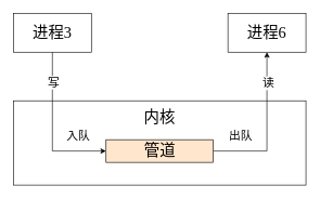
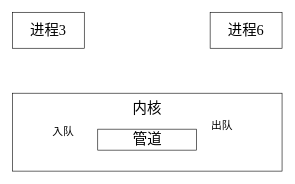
  <mxCell id="0" />
  <mxCell id="1" parent="0" />
  <mxCell id="2" value="" style="rounded=0;whiteSpace=wrap;html=1;" vertex="1" parent="1"><mxGeometry x="20" y="155" width="450" height="130" as="geometry" /></mxCell>
- <mxCell id="3" style="edgeStyle=orthogonalEdgeStyle;rounded=0;orthogonalLoop=1;jettySize=auto;html=1;entryX=0;entryY=0.5;entryDx=0;entryDy=0;exitX=0.5;exitY=1;exitDx=0;exitDy=0;" edge="1" parent="1" source="5" target="9"><mxGeometry relative="1" as="geometry" /></mxCell>
- <mxCell id="4" value="&lt;font style=&quot;font-size: 18px;&quot;&gt;写&lt;/font&gt;" style="edgeLabel;html=1;align=center;verticalAlign=middle;resizable=0;points=[];" vertex="1" connectable="0" parent="3"><mxGeometry x="-0.611" y="1" relative="1" as="geometry"><mxPoint as="offset" /></mxGeometry></mxCell>
  <mxCell id="5" value="&lt;font face=&quot;Comic Sans MS&quot; style=&quot;font-size: 24px;&quot;&gt;进程3&lt;/font&gt;" style="rounded=0;whiteSpace=wrap;html=1;" vertex="1" parent="1"><mxGeometry x="20" y="20" width="120" height="60" as="geometry" /></mxCell>
  <mxCell id="6" value="&lt;font face=&quot;Comic Sans MS&quot; style=&quot;font-size: 24px;&quot;&gt;进程6&lt;/font&gt;" style="rounded=0;whiteSpace=wrap;html=1;" vertex="1" parent="1"><mxGeometry x="350" y="20" width="120" height="60" as="geometry" /></mxCell>
- <mxCell id="7" style="edgeStyle=orthogonalEdgeStyle;rounded=0;orthogonalLoop=1;jettySize=auto;html=1;entryX=0.5;entryY=1;entryDx=0;entryDy=0;" edge="1" parent="1" source="9" target="6"><mxGeometry relative="1" as="geometry" /></mxCell>
- <mxCell id="8" value="&lt;font style=&quot;font-size: 18px;&quot;&gt;读&lt;/font&gt;" style="edgeLabel;html=1;align=center;verticalAlign=middle;resizable=0;points=[];" vertex="1" connectable="0" parent="7"><mxGeometry x="0.6" y="-1" relative="1" as="geometry"><mxPoint as="offset" /></mxGeometry></mxCell>
- <mxCell id="9" value="&lt;font face=&quot;Comic Sans MS&quot; style=&quot;font-size: 24px;&quot;&gt;管道&lt;/font&gt;" style="rounded=0;whiteSpace=wrap;html=1;fillColor=#ffe6cc;" vertex="1" parent="1"><mxGeometry x="162.5" y="215" width="165" height="35" as="geometry" /></mxCell>
+ <mxCell id="9" value="&lt;font face=&quot;Comic Sans MS&quot; style=&quot;font-size: 24px;&quot;&gt;管道&lt;/font&gt;" style="rounded=0;whiteSpace=wrap;html=1;" vertex="1" parent="1"><mxGeometry x="162.5" y="215" width="165" height="35" as="geometry" /></mxCell>
  <mxCell id="10" value="&lt;font style=&quot;font-size: 24px;&quot;&gt;内核&lt;/font&gt;" style="text;html=1;strokeColor=none;fillColor=none;align=center;verticalAlign=middle;whiteSpace=wrap;rounded=0;" vertex="1" parent="1"><mxGeometry x="205" y="165" width="80" height="30" as="geometry" /></mxCell>
- <mxCell id="11" value="&lt;font style=&quot;font-size: 18px;&quot;&gt;入队&lt;/font&gt;" style="text;html=1;strokeColor=none;fillColor=none;align=center;verticalAlign=middle;whiteSpace=wrap;rounded=0;" vertex="1" parent="1"><mxGeometry x="90" y="195" width="60" height="30" as="geometry" /></mxCell>
+ <mxCell id="11" value="&lt;font style=&quot;font-size: 18px;&quot;&gt;入队&lt;/font&gt;" style="text;html=1;strokeColor=none;fillColor=none;align=center;verticalAlign=middle;whiteSpace=wrap;rounded=0;" vertex="1" parent="1"><mxGeometry x="75" y="205" width="60" height="30" as="geometry" /></mxCell>
  <mxCell id="12" value="&lt;font style=&quot;font-size: 18px;&quot;&gt;出队&lt;/font&gt;" style="text;html=1;strokeColor=none;fillColor=none;align=center;verticalAlign=middle;whiteSpace=wrap;rounded=0;" vertex="1" parent="1"><mxGeometry x="340" y="195" width="60" height="30" as="geometry" /></mxCell>
